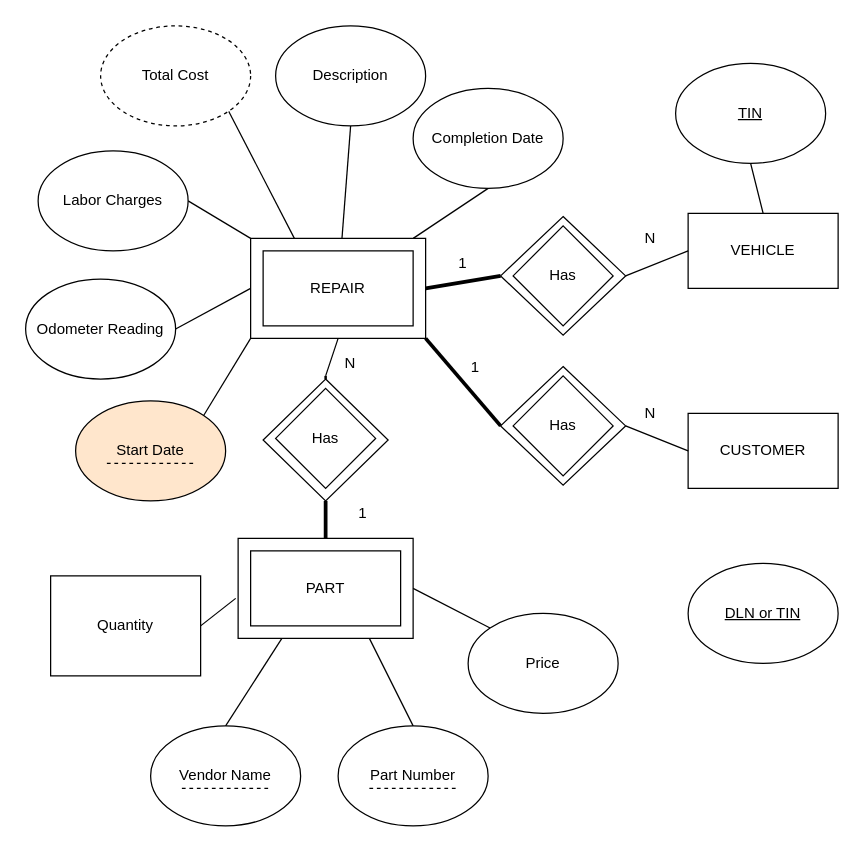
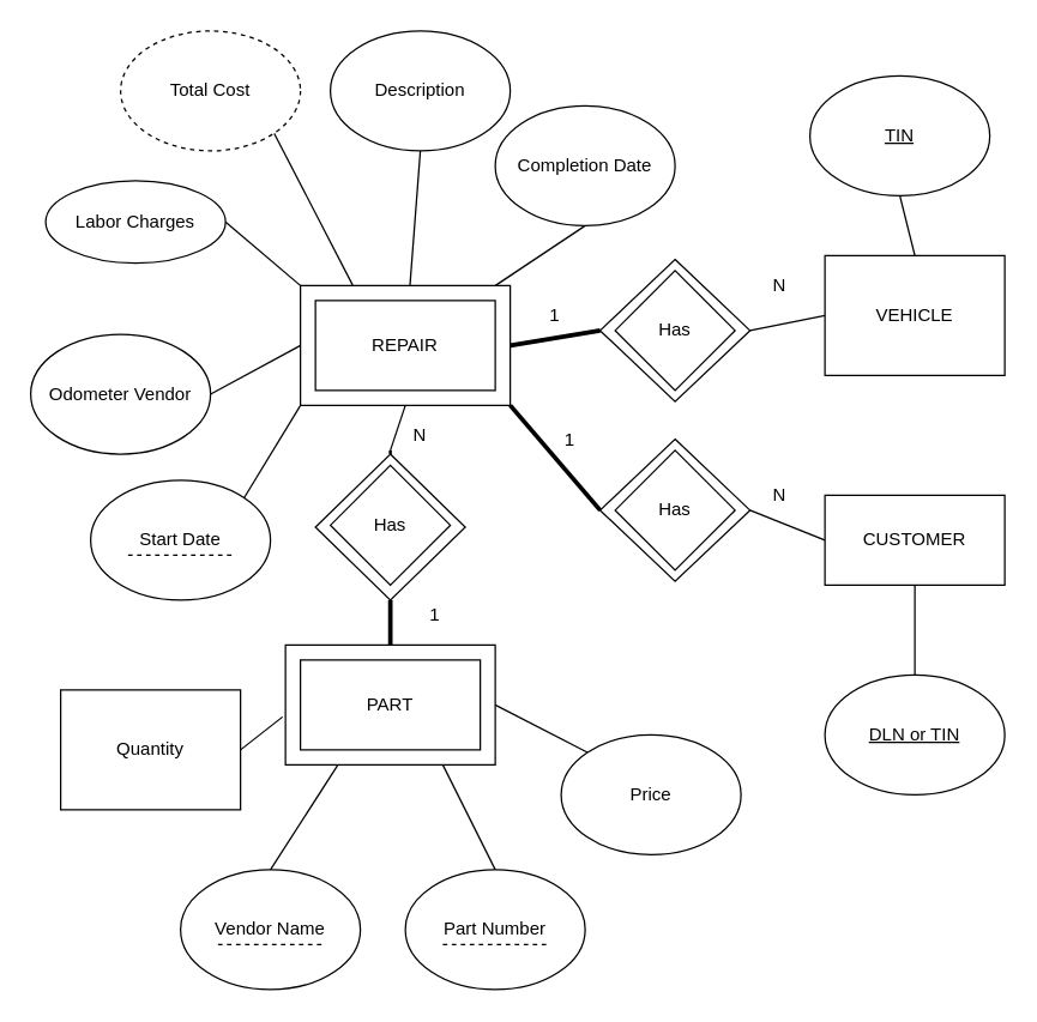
  <mxCell id="0" />
  <mxCell id="1" parent="0" />
  <mxCell id="2" value="" style="rhombus;whiteSpace=wrap;html=1;rounded=0;shadow=0;glass=0;sketch=0;strokeWidth=1;fillColor=default;" parent="1" vertex="1"><mxGeometry x="400" y="172.5" width="100" height="95" as="geometry" /></mxCell>
  <mxCell id="3" value="" style="rhombus;whiteSpace=wrap;html=1;rounded=0;shadow=0;glass=0;sketch=0;strokeWidth=1;fillColor=default;" parent="1" vertex="1"><mxGeometry x="400" y="292.5" width="100" height="95" as="geometry" /></mxCell>
  <mxCell id="4" value="" style="rhombus;whiteSpace=wrap;html=1;rounded=0;shadow=0;glass=0;sketch=0;strokeWidth=1;fillColor=default;" parent="1" vertex="1"><mxGeometry x="210" y="302.5" width="100" height="97.5" as="geometry" /></mxCell>
  <mxCell id="5" value="" style="rounded=0;whiteSpace=wrap;html=1;shadow=0;glass=0;sketch=0;strokeWidth=1;fillColor=default;" parent="1" vertex="1"><mxGeometry x="190" y="430" width="140" height="80" as="geometry" /></mxCell>
  <mxCell id="6" style="edgeStyle=none;rounded=0;orthogonalLoop=1;jettySize=auto;html=1;exitX=1;exitY=0.5;exitDx=0;exitDy=0;endArrow=none;endFill=0;strokeWidth=3;" parent="1" source="9" edge="1"><mxGeometry relative="1" as="geometry"><mxPoint x="400" y="220" as="targetPoint" /></mxGeometry></mxCell>
  <mxCell id="7" style="edgeStyle=none;rounded=0;orthogonalLoop=1;jettySize=auto;html=1;exitX=1;exitY=1;exitDx=0;exitDy=0;entryX=0;entryY=0.5;entryDx=0;entryDy=0;endArrow=none;endFill=0;strokeWidth=3;" parent="1" source="9" target="3" edge="1"><mxGeometry relative="1" as="geometry" /></mxCell>
  <mxCell id="8" style="edgeStyle=none;rounded=0;orthogonalLoop=1;jettySize=auto;html=1;exitX=0.5;exitY=1;exitDx=0;exitDy=0;entryX=0;entryY=1;entryDx=0;entryDy=0;endArrow=none;endFill=0;strokeWidth=1;" parent="1" source="9" target="46" edge="1"><mxGeometry relative="1" as="geometry" /></mxCell>
  <mxCell id="9" value="" style="rounded=0;whiteSpace=wrap;html=1;shadow=0;glass=0;sketch=0;strokeWidth=1;fillColor=default;" parent="1" vertex="1"><mxGeometry x="200" y="190" width="140" height="80" as="geometry" /></mxCell>
  <mxCell id="10" value="REPAIR" style="rounded=0;whiteSpace=wrap;html=1;shadow=0;glass=0;sketch=0;perimeterSpacing=0;strokeWidth=1;fillColor=default;" parent="1" vertex="1"><mxGeometry x="210" y="200" width="120" height="60" as="geometry" /></mxCell>
  <mxCell id="11" style="edgeStyle=none;rounded=0;orthogonalLoop=1;jettySize=auto;html=1;exitX=1;exitY=0.5;exitDx=0;exitDy=0;entryX=0;entryY=0.5;entryDx=0;entryDy=0;endArrow=none;endFill=0;" parent="1" source="12" target="9" edge="1"><mxGeometry relative="1" as="geometry" /></mxCell>
- <mxCell id="12" value="Odometer Reading" style="ellipse;whiteSpace=wrap;html=1;" parent="1" vertex="1"><mxGeometry y="222.5" width="120" height="80" as="geometry" x="20" /></mxCell>
+ <mxCell id="12" value="Odometer Vendor" style="ellipse;whiteSpace=wrap;html=1;" parent="1" vertex="1"><mxGeometry y="222.5" width="120" height="80" as="geometry" x="20" /></mxCell>
  <mxCell id="13" style="rounded=0;orthogonalLoop=1;jettySize=auto;html=1;exitX=1;exitY=0;exitDx=0;exitDy=0;entryX=0;entryY=1;entryDx=0;entryDy=0;endArrow=none;endFill=0;" parent="1" source="14" target="9" edge="1"><mxGeometry relative="1" as="geometry" /></mxCell>
- <mxCell id="14" value="Start Date" style="ellipse;whiteSpace=wrap;html=1;fillColor=#ffe6cc;" parent="1" vertex="1"><mxGeometry x="60" y="320" width="120" height="80" as="geometry" /></mxCell>
+ <mxCell id="14" value="Start Date" style="ellipse;whiteSpace=wrap;html=1;" parent="1" vertex="1"><mxGeometry x="60" y="320" width="120" height="80" as="geometry" /></mxCell>
  <mxCell id="15" style="edgeStyle=none;rounded=0;orthogonalLoop=1;jettySize=auto;html=1;exitX=0.5;exitY=1;exitDx=0;exitDy=0;entryX=0.929;entryY=0;entryDx=0;entryDy=0;entryPerimeter=0;endArrow=none;endFill=0;" parent="1" source="16" target="9" edge="1"><mxGeometry relative="1" as="geometry" /></mxCell>
  <mxCell id="16" value="Completion Date" style="ellipse;whiteSpace=wrap;html=1;" parent="1" vertex="1"><mxGeometry x="330" y="70" width="120" height="80" as="geometry" /></mxCell>
  <mxCell id="17" style="edgeStyle=none;rounded=0;orthogonalLoop=1;jettySize=auto;html=1;exitX=1;exitY=0.5;exitDx=0;exitDy=0;entryX=0;entryY=0;entryDx=0;entryDy=0;endArrow=none;endFill=0;" parent="1" source="18" target="9" edge="1"><mxGeometry relative="1" as="geometry" /></mxCell>
- <mxCell id="18" value="Labor Charges" style="ellipse;whiteSpace=wrap;html=1;" parent="1" vertex="1"><mxGeometry x="30" y="120" width="120" height="80" as="geometry" /></mxCell>
+ <mxCell id="18" value="Labor Charges" style="ellipse;whiteSpace=wrap;html=1;" parent="1" vertex="1"><mxGeometry x="30" y="120" width="120" height="55" as="geometry" /></mxCell>
  <mxCell id="19" value="PART" style="rounded=0;whiteSpace=wrap;html=1;" parent="1" vertex="1"><mxGeometry x="200" y="440" width="120" height="60" as="geometry" /></mxCell>
  <mxCell id="20" style="edgeStyle=none;rounded=0;orthogonalLoop=1;jettySize=auto;html=1;exitX=1;exitY=0.5;exitDx=0;exitDy=0;entryX=-0.014;entryY=0.6;entryDx=0;entryDy=0;entryPerimeter=0;endArrow=none;endFill=0;strokeWidth=1;" parent="1" source="21" target="5" edge="1"><mxGeometry relative="1" as="geometry" /></mxCell>
  <mxCell id="21" value="Quantity" style="whiteSpace=wrap;html=1;rounded=0;" parent="1" vertex="1"><mxGeometry x="40" y="460" width="120" height="80" as="geometry" /></mxCell>
  <mxCell id="22" style="edgeStyle=none;rounded=0;orthogonalLoop=1;jettySize=auto;html=1;exitX=0.5;exitY=0;exitDx=0;exitDy=0;entryX=0.25;entryY=1;entryDx=0;entryDy=0;endArrow=none;endFill=0;strokeWidth=1;" parent="1" source="23" target="5" edge="1"><mxGeometry relative="1" as="geometry" /></mxCell>
  <mxCell id="23" value="Vendor Name" style="ellipse;whiteSpace=wrap;html=1;" parent="1" vertex="1"><mxGeometry x="120" y="580" width="120" height="80" as="geometry" /></mxCell>
  <mxCell id="24" style="edgeStyle=none;rounded=0;orthogonalLoop=1;jettySize=auto;html=1;exitX=0.5;exitY=0;exitDx=0;exitDy=0;entryX=0.75;entryY=1;entryDx=0;entryDy=0;endArrow=none;endFill=0;strokeWidth=1;" parent="1" source="25" target="5" edge="1"><mxGeometry relative="1" as="geometry" /></mxCell>
  <mxCell id="25" value="Part Number" style="ellipse;whiteSpace=wrap;html=1;" parent="1" vertex="1"><mxGeometry x="270" y="580" width="120" height="80" as="geometry" /></mxCell>
  <mxCell id="26" style="edgeStyle=none;rounded=0;orthogonalLoop=1;jettySize=auto;html=1;exitX=0;exitY=0;exitDx=0;exitDy=0;entryX=1;entryY=0.5;entryDx=0;entryDy=0;endArrow=none;endFill=0;strokeWidth=1;" parent="1" source="27" target="5" edge="1"><mxGeometry relative="1" as="geometry" /></mxCell>
  <mxCell id="27" value="Price" style="ellipse;whiteSpace=wrap;html=1;" parent="1" vertex="1"><mxGeometry x="374" y="490" width="120" height="80" as="geometry" /></mxCell>
- <mxCell id="28" value="VEHICLE" style="rounded=0;whiteSpace=wrap;html=1;" parent="1" vertex="1"><mxGeometry x="550" y="170" width="120" height="60" as="geometry" /></mxCell>
+ <mxCell id="28" value="VEHICLE" style="rounded=0;whiteSpace=wrap;html=1;" parent="1" vertex="1"><mxGeometry x="550" y="170" width="120" height="80" as="geometry" /></mxCell>
  <mxCell id="29" value="CUSTOMER" style="rounded=0;whiteSpace=wrap;html=1;" parent="1" vertex="1"><mxGeometry x="550" y="330" width="120" height="60" as="geometry" /></mxCell>
  <mxCell id="30" style="edgeStyle=none;rounded=0;orthogonalLoop=1;jettySize=auto;html=1;exitX=0.5;exitY=1;exitDx=0;exitDy=0;entryX=0.5;entryY=0;entryDx=0;entryDy=0;endArrow=none;endFill=0;strokeWidth=1;" parent="1" source="31" target="28" edge="1"><mxGeometry relative="1" as="geometry" /></mxCell>
  <mxCell id="31" value="&lt;u&gt;TIN&lt;/u&gt;" style="ellipse;whiteSpace=wrap;html=1;" parent="1" vertex="1"><mxGeometry x="540" y="50" width="120" height="80" as="geometry" /></mxCell>
+ <mxCell id="32" style="edgeStyle=none;rounded=0;orthogonalLoop=1;jettySize=auto;html=1;exitX=0.5;exitY=0;exitDx=0;exitDy=0;entryX=0.5;entryY=1;entryDx=0;entryDy=0;endArrow=none;endFill=0;strokeWidth=1;" parent="1" source="33" target="29" edge="1"><mxGeometry relative="1" as="geometry" /></mxCell>
  <mxCell id="33" value="&lt;u&gt;DLN or TIN&lt;/u&gt;" style="ellipse;whiteSpace=wrap;html=1;" parent="1" vertex="1"><mxGeometry x="550" y="450" width="120" height="80" as="geometry" /></mxCell>
  <mxCell id="34" style="edgeStyle=none;rounded=0;orthogonalLoop=1;jettySize=auto;html=1;entryX=0;entryY=0.5;entryDx=0;entryDy=0;endArrow=none;endFill=0;" parent="1" target="28" edge="1"><mxGeometry relative="1" as="geometry"><mxPoint x="500" y="220" as="sourcePoint" /></mxGeometry></mxCell>
  <mxCell id="35" value="Has" style="rhombus;whiteSpace=wrap;html=1;rounded=0;shadow=0;glass=0;sketch=0;strokeWidth=1;fillColor=default;" parent="1" vertex="1"><mxGeometry x="410" y="180" width="80" height="80" as="geometry" /></mxCell>
  <mxCell id="36" style="edgeStyle=none;rounded=0;orthogonalLoop=1;jettySize=auto;html=1;exitX=0;exitY=1;exitDx=0;exitDy=0;entryX=0;entryY=0.5;entryDx=0;entryDy=0;endArrow=none;endFill=0;" parent="1" source="44" target="29" edge="1"><mxGeometry relative="1" as="geometry" /></mxCell>
  <mxCell id="37" value="Has" style="rhombus;whiteSpace=wrap;html=1;rounded=0;shadow=0;glass=0;sketch=0;strokeWidth=1;fillColor=default;" parent="1" vertex="1"><mxGeometry x="410" y="300" width="80" height="80" as="geometry" /></mxCell>
  <mxCell id="38" style="edgeStyle=none;rounded=0;orthogonalLoop=1;jettySize=auto;html=1;entryX=0.5;entryY=0;entryDx=0;entryDy=0;endArrow=none;endFill=0;strokeWidth=3;" parent="1" target="5" edge="1"><mxGeometry relative="1" as="geometry"><mxPoint x="260" y="400" as="sourcePoint" /></mxGeometry></mxCell>
  <mxCell id="39" value="Has" style="rhombus;whiteSpace=wrap;html=1;rounded=0;shadow=0;glass=0;sketch=0;strokeWidth=1;fillColor=default;" parent="1" vertex="1"><mxGeometry x="220" y="310" width="80" height="80" as="geometry" /></mxCell>
  <mxCell id="40" value="1" style="text;html=1;strokeColor=none;fillColor=none;align=center;verticalAlign=middle;whiteSpace=wrap;rounded=0;shadow=0;glass=0;sketch=0;" parent="1" vertex="1"><mxGeometry x="350" y="200" width="40" height="20" as="geometry" /></mxCell>
  <mxCell id="41" value="N" style="text;html=1;strokeColor=none;fillColor=none;align=center;verticalAlign=middle;whiteSpace=wrap;rounded=0;shadow=0;glass=0;sketch=0;" parent="1" vertex="1"><mxGeometry x="500" y="180" width="40" height="20" as="geometry" /></mxCell>
  <mxCell id="42" value="1" style="text;html=1;strokeColor=none;fillColor=none;align=center;verticalAlign=middle;whiteSpace=wrap;rounded=0;shadow=0;glass=0;sketch=0;" parent="1" vertex="1"><mxGeometry x="270" y="400" width="40" height="20" as="geometry" /></mxCell>
  <mxCell id="43" value="1" style="text;html=1;strokeColor=none;fillColor=none;align=center;verticalAlign=middle;whiteSpace=wrap;rounded=0;shadow=0;glass=0;sketch=0;" parent="1" vertex="1"><mxGeometry x="360" y="282.5" width="40" height="20" as="geometry" /></mxCell>
  <mxCell id="44" value="N" style="text;html=1;strokeColor=none;fillColor=none;align=center;verticalAlign=middle;whiteSpace=wrap;rounded=0;shadow=0;glass=0;sketch=0;" parent="1" vertex="1"><mxGeometry x="500" y="320" width="40" height="20" as="geometry" /></mxCell>
  <mxCell id="45" style="edgeStyle=none;rounded=0;orthogonalLoop=1;jettySize=auto;html=1;exitX=0;exitY=1;exitDx=0;exitDy=0;entryX=0.5;entryY=0;entryDx=0;entryDy=0;endArrow=none;endFill=0;strokeWidth=2;" parent="1" source="46" target="4" edge="1"><mxGeometry relative="1" as="geometry" /></mxCell>
  <mxCell id="46" value="N" style="text;html=1;strokeColor=none;fillColor=none;align=center;verticalAlign=middle;whiteSpace=wrap;rounded=0;shadow=0;glass=0;sketch=0;" parent="1" vertex="1"><mxGeometry x="260" y="280" width="40" height="20" as="geometry" /></mxCell>
  <mxCell id="47" style="edgeStyle=none;rounded=0;orthogonalLoop=1;jettySize=auto;html=1;exitX=0.5;exitY=0;exitDx=0;exitDy=0;endArrow=none;endFill=0;strokeWidth=2;" parent="1" source="42" target="42" edge="1"><mxGeometry relative="1" as="geometry" /></mxCell>
  <mxCell id="48" value="" style="endArrow=none;dashed=1;html=1;" parent="1" edge="1"><mxGeometry width="50" height="50" relative="1" as="geometry"><mxPoint x="85" y="370" as="sourcePoint" /><mxPoint x="155" y="370" as="targetPoint" /></mxGeometry></mxCell>
  <mxCell id="49" value="" style="endArrow=none;dashed=1;html=1;" parent="1" edge="1"><mxGeometry width="50" height="50" relative="1" as="geometry"><mxPoint x="295" y="630" as="sourcePoint" /><mxPoint x="365" y="630" as="targetPoint" /></mxGeometry></mxCell>
  <mxCell id="50" style="rounded=0;orthogonalLoop=1;jettySize=auto;html=1;exitX=0.5;exitY=1;exitDx=0;exitDy=0;endArrow=none;endFill=0;" edge="1" parent="1" source="51" target="9"><mxGeometry relative="1" as="geometry" /></mxCell>
  <mxCell id="51" value="Description" style="ellipse;whiteSpace=wrap;html=1;" vertex="1" parent="1"><mxGeometry x="220" y="20" width="120" height="80" as="geometry" /></mxCell>
  <mxCell id="52" style="edgeStyle=none;rounded=0;orthogonalLoop=1;jettySize=auto;html=1;exitX=1;exitY=1;exitDx=0;exitDy=0;entryX=0.25;entryY=0;entryDx=0;entryDy=0;endArrow=none;endFill=0;" edge="1" parent="1" source="53" target="9"><mxGeometry relative="1" as="geometry" /></mxCell>
  <mxCell id="53" value="Total Cost" style="ellipse;whiteSpace=wrap;html=1;dashed=1;" vertex="1" parent="1"><mxGeometry x="80" y="20" width="120" height="80" as="geometry" /></mxCell>
  <mxCell id="54" value="" style="endArrow=none;dashed=1;html=1;" edge="1" parent="1"><mxGeometry width="50" height="50" relative="1" as="geometry"><mxPoint x="145" y="630" as="sourcePoint" /><mxPoint x="215" y="630" as="targetPoint" /></mxGeometry></mxCell>
